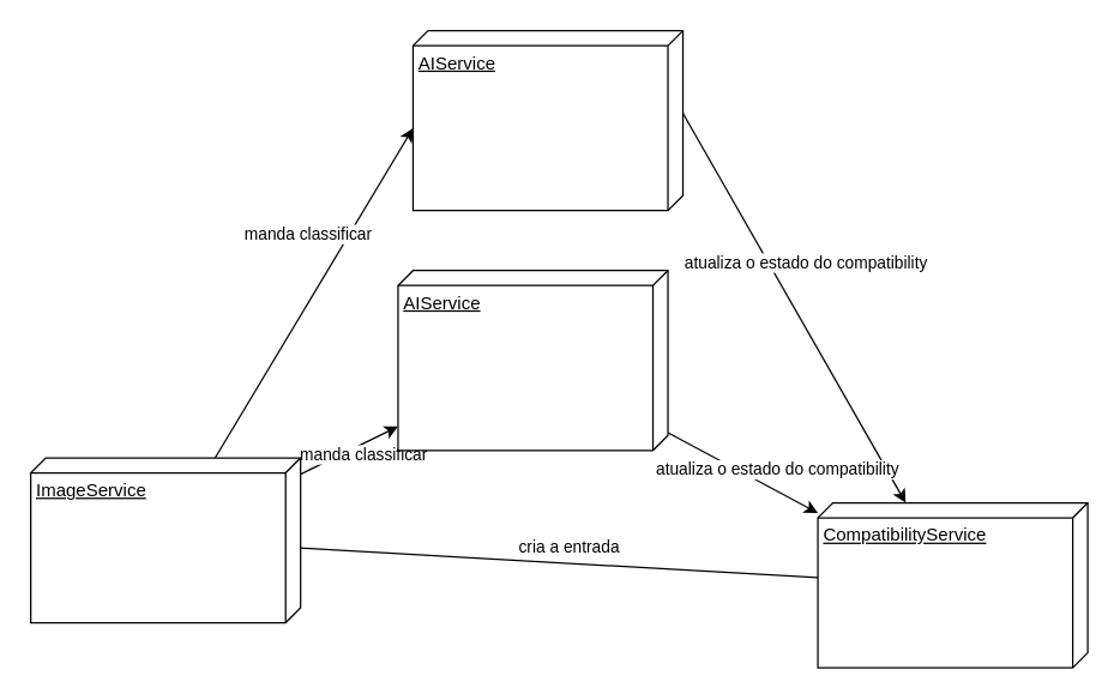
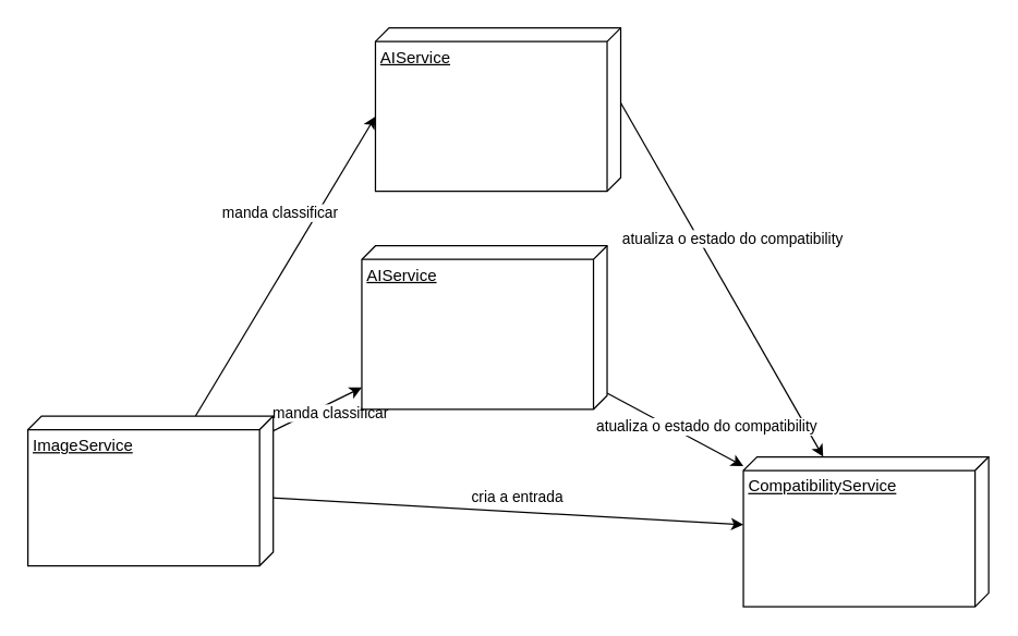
  <mxCell id="0" />
  <mxCell id="1" parent="0" />
  <mxCell id="2" style="edgeStyle=none;html=1;entryX=0;entryY=0;entryDx=65;entryDy=180;entryPerimeter=0;" parent="1" source="8" target="11" edge="1"><mxGeometry relative="1" as="geometry" /></mxCell>
  <mxCell id="3" value="manda classificar" style="edgeLabel;html=1;align=center;verticalAlign=middle;resizable=0;points=[];" parent="2" vertex="1" connectable="0"><mxGeometry x="0.44" y="1" relative="1" as="geometry"><mxPoint x="-33" y="10" as="offset" /></mxGeometry></mxCell>
  <mxCell id="4" style="edgeStyle=none;html=1;" parent="1" source="8" target="15" edge="1"><mxGeometry relative="1" as="geometry" /></mxCell>
  <mxCell id="5" value="manda classificar" style="edgeLabel;html=1;align=center;verticalAlign=middle;resizable=0;points=[];" parent="4" vertex="1" connectable="0"><mxGeometry x="-0.332" relative="1" as="geometry"><mxPoint x="20" y="-3" as="offset" /></mxGeometry></mxCell>
- <mxCell id="6" style="edgeStyle=none;html=1;endArrow=none;" parent="1" source="8" target="12" edge="1"><mxGeometry relative="1" as="geometry" /></mxCell>
+ <mxCell id="6" style="edgeStyle=none;html=1;" parent="1" source="8" target="12" edge="1"><mxGeometry relative="1" as="geometry" /></mxCell>
  <mxCell id="7" value="cria a entrada" style="edgeLabel;html=1;align=center;verticalAlign=middle;resizable=0;points=[];" parent="6" vertex="1" connectable="0"><mxGeometry x="0.216" y="3" relative="1" as="geometry"><mxPoint x="-31" y="-10" as="offset" /></mxGeometry></mxCell>
  <mxCell id="8" value="ImageService" style="verticalAlign=top;align=left;spacingTop=8;spacingLeft=2;spacingRight=12;shape=cube;size=10;direction=south;fontStyle=4;html=1;" parent="1" vertex="1"><mxGeometry x="20" y="305" width="180" height="110" as="geometry" /></mxCell>
  <mxCell id="9" style="edgeStyle=none;html=1;exitX=0;exitY=0;exitDx=55;exitDy=0;exitPerimeter=0;" parent="1" source="11" target="12" edge="1"><mxGeometry relative="1" as="geometry" /></mxCell>
  <mxCell id="10" value="atualiza o estado do compatibility" style="edgeLabel;html=1;align=center;verticalAlign=middle;resizable=0;points=[];" parent="9" vertex="1" connectable="0"><mxGeometry x="-0.343" y="1" relative="1" as="geometry"><mxPoint x="32" y="15" as="offset" /></mxGeometry></mxCell>
  <mxCell id="11" value="AIService&lt;br&gt;" style="verticalAlign=top;align=left;spacingTop=8;spacingLeft=2;spacingRight=12;shape=cube;size=10;direction=south;fontStyle=4;html=1;" parent="1" vertex="1"><mxGeometry x="275" width="180" height="120" as="geometry" y="20" /></mxCell>
  <mxCell id="12" value="CompatibilityService&lt;br&gt;" style="verticalAlign=top;align=left;spacingTop=8;spacingLeft=2;spacingRight=12;shape=cube;size=10;direction=south;fontStyle=4;html=1;" parent="1" vertex="1"><mxGeometry x="545" y="335" width="180" height="110" as="geometry" /></mxCell>
  <mxCell id="13" style="edgeStyle=none;html=1;" parent="1" source="15" target="12" edge="1"><mxGeometry relative="1" as="geometry" /></mxCell>
  <mxCell id="14" value="atualiza o estado do compatibility" style="edgeLabel;html=1;align=center;verticalAlign=middle;resizable=0;points=[];" parent="13" vertex="1" connectable="0"><mxGeometry x="-0.364" y="2" relative="1" as="geometry"><mxPoint x="40" y="9" as="offset" /></mxGeometry></mxCell>
  <mxCell id="15" value="AIService&lt;br&gt;" style="verticalAlign=top;align=left;spacingTop=8;spacingLeft=2;spacingRight=12;shape=cube;size=10;direction=south;fontStyle=4;html=1;" parent="1" vertex="1"><mxGeometry x="265" y="180" width="180" height="120" as="geometry" /></mxCell>
